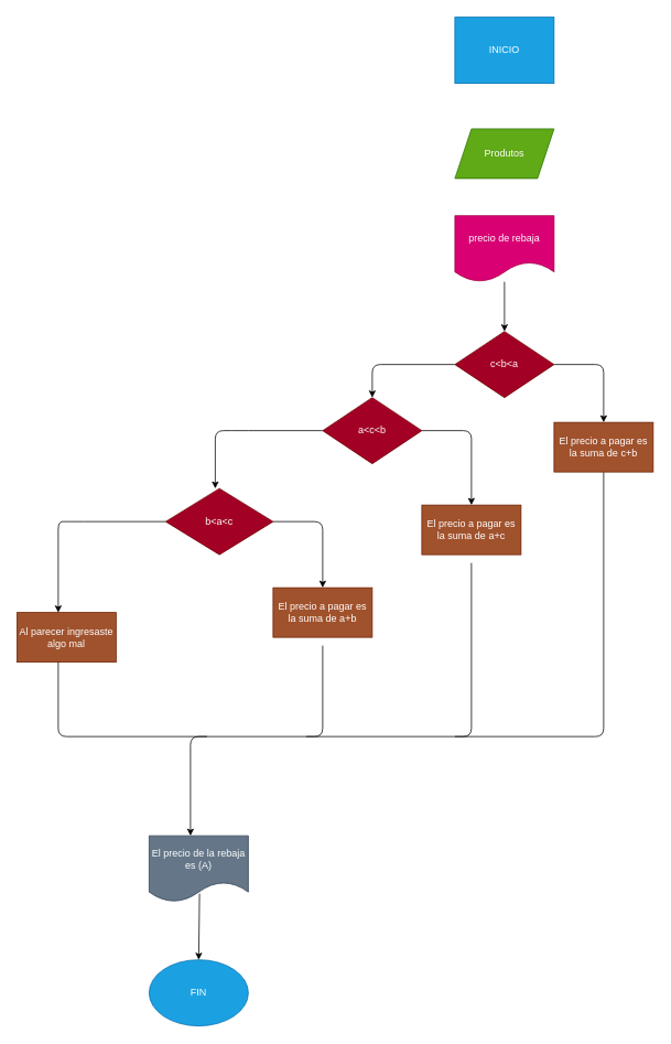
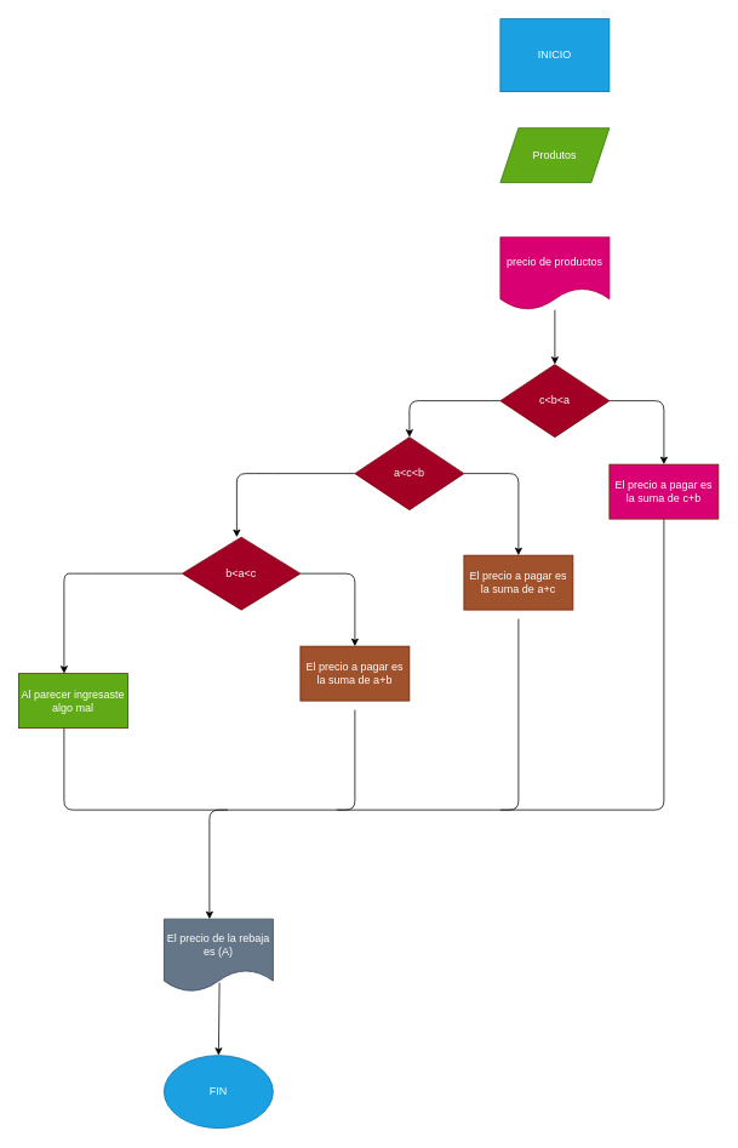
  <mxCell id="0" />
  <mxCell id="1" parent="0" />
  <mxCell id="2" value="INICIO" style="whiteSpace=wrap;html=1;fillColor=#1ba1e2;fontColor=#ffffff;strokeColor=#006EAF;rounded=0;" vertex="1" parent="1"><mxGeometry x="550" y="20" width="120" height="80" as="geometry" /></mxCell>
- <mxCell id="3" value="Produtos" style="shape=parallelogram;perimeter=parallelogramPerimeter;whiteSpace=wrap;html=1;fixedSize=1;fillColor=#60a917;fontColor=#ffffff;strokeColor=#2D7600;" vertex="1" parent="1"><mxGeometry x="550" y="155" width="120" height="60" as="geometry" /></mxCell>
+ <mxCell id="3" value="Produtos" style="shape=parallelogram;perimeter=parallelogramPerimeter;whiteSpace=wrap;html=1;fixedSize=1;fillColor=#60a917;fontColor=#ffffff;strokeColor=#2D7600;" vertex="1" parent="1"><mxGeometry x="550" y="140" width="120" height="60" as="geometry" /></mxCell>
  <mxCell id="4" style="edgeStyle=none;html=1;" edge="1" parent="1" source="5"><mxGeometry relative="1" as="geometry"><mxPoint x="610" y="400" as="targetPoint" /></mxGeometry></mxCell>
- <mxCell id="5" value="precio de rebaja" style="shape=document;whiteSpace=wrap;html=1;boundedLbl=1;fillColor=#d80073;fontColor=#ffffff;strokeColor=#A50040;" vertex="1" parent="1"><mxGeometry x="550" y="260" width="120" height="80" as="geometry" /></mxCell>
+ <mxCell id="5" value="precio de productos" style="shape=document;whiteSpace=wrap;html=1;boundedLbl=1;fillColor=#d80073;fontColor=#ffffff;strokeColor=#A50040;" vertex="1" parent="1"><mxGeometry x="550" y="260" width="120" height="80" as="geometry" /></mxCell>
  <mxCell id="6" style="edgeStyle=none;html=1;" edge="1" parent="1" source="8"><mxGeometry relative="1" as="geometry"><mxPoint x="730" y="510" as="targetPoint" /><Array as="points"><mxPoint x="730" y="440" /></Array></mxGeometry></mxCell>
  <mxCell id="7" style="edgeStyle=none;html=1;" edge="1" parent="1" source="8"><mxGeometry relative="1" as="geometry"><mxPoint x="450" y="480" as="targetPoint" /><Array as="points"><mxPoint x="450" y="440" /></Array></mxGeometry></mxCell>
  <mxCell id="8" value="c&amp;lt;b&amp;lt;a" style="rhombus;whiteSpace=wrap;html=1;fillColor=#a20025;fontColor=#ffffff;strokeColor=#6F0000;" vertex="1" parent="1"><mxGeometry x="550" y="400" width="120" height="80" as="geometry" /></mxCell>
  <mxCell id="9" style="edgeStyle=none;html=1;" edge="1" parent="1" source="10"><mxGeometry relative="1" as="geometry"><mxPoint x="230" y="1010" as="targetPoint" /><Array as="points"><mxPoint x="730" y="890" /><mxPoint x="230" y="890" /></Array></mxGeometry></mxCell>
- <mxCell id="10" value="El precio a pagar es la suma de c+b" style="rounded=0;whiteSpace=wrap;html=1;fillColor=#a0522d;fontColor=#ffffff;strokeColor=#6D1F00;" vertex="1" parent="1"><mxGeometry x="670" y="510" width="120" height="60" as="geometry" /></mxCell>
+ <mxCell id="10" value="El precio a pagar es la suma de c+b" style="rounded=0;whiteSpace=wrap;html=1;fillColor=#d80073;fontColor=#ffffff;strokeColor=#6D1F00;" vertex="1" parent="1"><mxGeometry x="670" y="510" width="120" height="60" as="geometry" /></mxCell>
  <mxCell id="11" style="edgeStyle=none;html=1;" edge="1" parent="1" source="13"><mxGeometry relative="1" as="geometry"><mxPoint x="260" y="590" as="targetPoint" /><Array as="points"><mxPoint x="290" y="520" /><mxPoint x="260" y="520" /></Array></mxGeometry></mxCell>
  <mxCell id="12" style="edgeStyle=none;html=1;" edge="1" parent="1" source="13"><mxGeometry relative="1" as="geometry"><mxPoint x="570" y="610" as="targetPoint" /><Array as="points"><mxPoint x="570" y="520" /></Array></mxGeometry></mxCell>
  <mxCell id="13" value="a&amp;lt;c&amp;lt;b" style="rhombus;whiteSpace=wrap;html=1;fillColor=#a20025;fontColor=#ffffff;strokeColor=#6F0000;" vertex="1" parent="1"><mxGeometry x="390" y="480" width="120" height="80" as="geometry" /></mxCell>
  <mxCell id="14" value="El precio a pagar es la suma de a+c" style="rounded=0;whiteSpace=wrap;html=1;fillColor=#a0522d;fontColor=#ffffff;strokeColor=#6D1F00;" vertex="1" parent="1"><mxGeometry x="510" y="610" width="120" height="60" as="geometry" /></mxCell>
  <mxCell id="15" style="edgeStyle=none;html=1;" edge="1" parent="1" source="17"><mxGeometry relative="1" as="geometry"><mxPoint x="390" y="710" as="targetPoint" /><Array as="points"><mxPoint x="390" y="630" /></Array></mxGeometry></mxCell>
  <mxCell id="16" style="edgeStyle=none;html=1;exitX=0;exitY=0.5;exitDx=0;exitDy=0;" edge="1" parent="1" source="17"><mxGeometry relative="1" as="geometry"><mxPoint x="70" y="740" as="targetPoint" /><Array as="points"><mxPoint x="90" y="630" /><mxPoint x="70" y="630" /></Array></mxGeometry></mxCell>
  <mxCell id="17" value="b&amp;lt;a&amp;lt;c" style="rhombus;whiteSpace=wrap;html=1;fillColor=#a20025;fontColor=#ffffff;strokeColor=#6F0000;" vertex="1" parent="1"><mxGeometry x="200" y="590" width="130" height="80" as="geometry" /></mxCell>
  <mxCell id="18" value="El precio a pagar es la suma de a+b" style="rounded=0;whiteSpace=wrap;html=1;fillColor=#a0522d;fontColor=#ffffff;strokeColor=#6D1F00;" vertex="1" parent="1"><mxGeometry x="330" y="710" width="120" height="60" as="geometry" /></mxCell>
- <mxCell id="19" value="Al parecer ingresaste algo mal" style="rounded=0;whiteSpace=wrap;html=1;fillColor=#a0522d;fontColor=#ffffff;strokeColor=#6D1F00;" vertex="1" parent="1"><mxGeometry x="20" y="740" width="120" height="60" as="geometry" /></mxCell>
+ <mxCell id="19" value="Al parecer ingresaste algo mal" style="rounded=0;whiteSpace=wrap;html=1;fillColor=#60a917;fontColor=#ffffff;strokeColor=#6D1F00;" vertex="1" parent="1"><mxGeometry x="20" y="740" width="120" height="60" as="geometry" /></mxCell>
  <mxCell id="20" value="" style="endArrow=none;html=1;" edge="1" parent="1"><mxGeometry width="50" height="50" relative="1" as="geometry"><mxPoint x="550" y="890" as="sourcePoint" /><mxPoint x="570" y="680" as="targetPoint" /><Array as="points"><mxPoint x="570" y="890" /></Array></mxGeometry></mxCell>
  <mxCell id="21" value="" style="endArrow=none;html=1;" edge="1" parent="1"><mxGeometry width="50" height="50" relative="1" as="geometry"><mxPoint x="370" y="890" as="sourcePoint" /><mxPoint x="390" y="780" as="targetPoint" /><Array as="points"><mxPoint x="390" y="890" /></Array></mxGeometry></mxCell>
  <mxCell id="22" value="" style="endArrow=none;html=1;" edge="1" parent="1"><mxGeometry width="50" height="50" relative="1" as="geometry"><mxPoint x="250" y="890" as="sourcePoint" /><mxPoint x="70" y="800" as="targetPoint" /><Array as="points"><mxPoint x="70" y="890" /></Array></mxGeometry></mxCell>
  <mxCell id="23" style="edgeStyle=none;html=1;exitX=0.508;exitY=0.875;exitDx=0;exitDy=0;exitPerimeter=0;" edge="1" parent="1" source="24"><mxGeometry relative="1" as="geometry"><mxPoint x="240" y="1160" as="targetPoint" /></mxGeometry></mxCell>
  <mxCell id="24" value="El precio de la rebaja es (A)" style="shape=document;whiteSpace=wrap;html=1;boundedLbl=1;fillColor=#647687;fontColor=#ffffff;strokeColor=#314354;" vertex="1" parent="1"><mxGeometry x="180" y="1010" width="120" height="80" as="geometry" /></mxCell>
  <mxCell id="25" value="FIN" style="ellipse;whiteSpace=wrap;html=1;fillColor=#1ba1e2;fontColor=#ffffff;strokeColor=#006EAF;" vertex="1" parent="1"><mxGeometry x="180" y="1160" width="120" height="80" as="geometry" /></mxCell>
